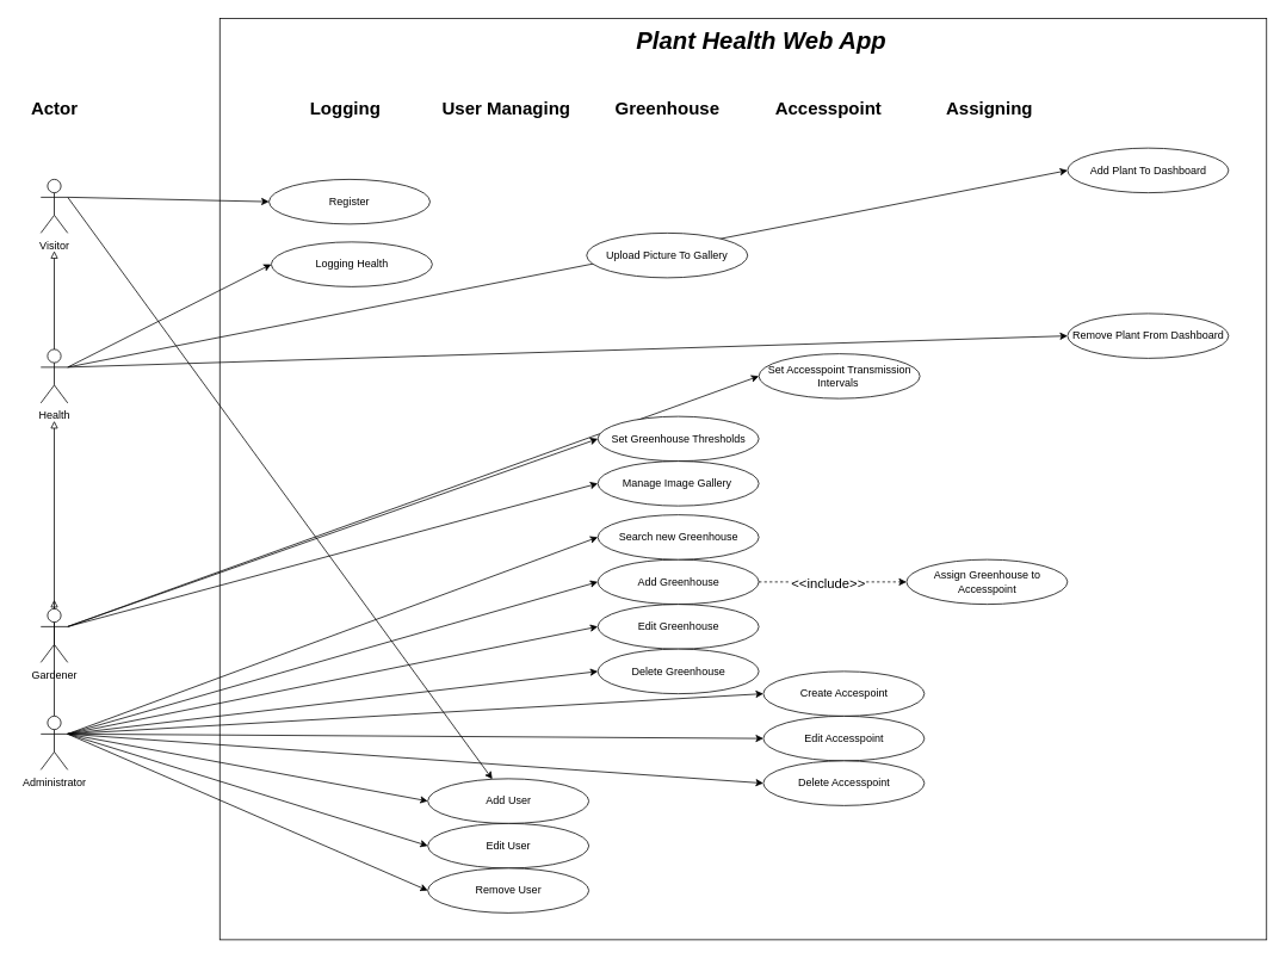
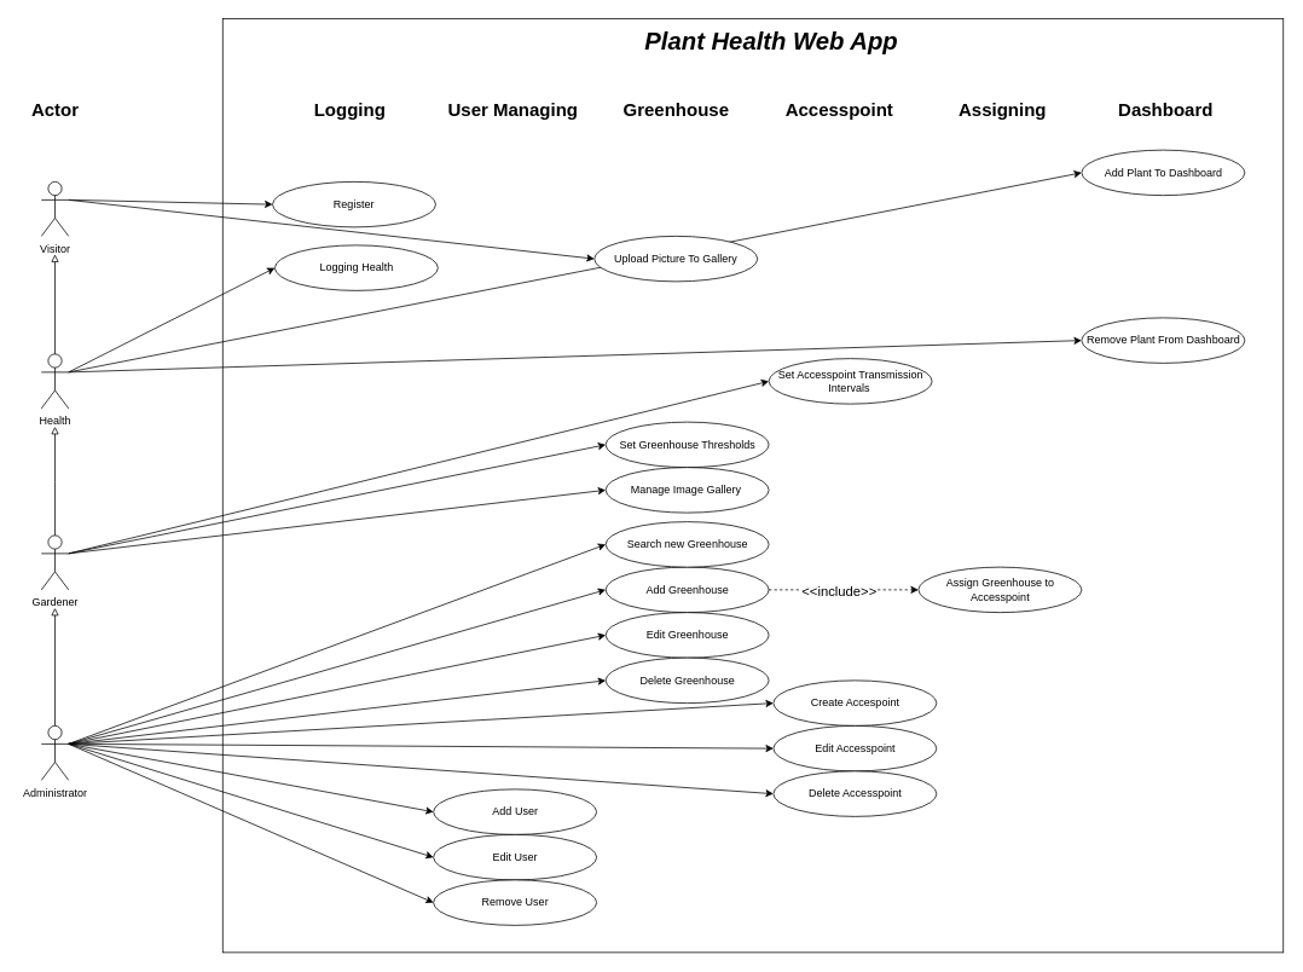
  <mxCell id="0" />
  <mxCell id="1" parent="0" />
  <mxCell id="2" value="" style="rounded=0;whiteSpace=wrap;html=1;direction=south;" parent="1" vertex="1"><mxGeometry x="245" y="20" width="1170" height="1030" as="geometry" /></mxCell>
  <mxCell id="3" style="rounded=0;orthogonalLoop=1;jettySize=auto;html=1;exitX=1;exitY=0.333;exitDx=0;exitDy=0;exitPerimeter=0;entryX=0;entryY=0.5;entryDx=0;entryDy=0;" parent="1" source="14" target="28" edge="1"><mxGeometry relative="1" as="geometry" /></mxCell>
  <mxCell id="4" style="rounded=0;orthogonalLoop=1;jettySize=auto;html=1;exitX=1;exitY=0.333;exitDx=0;exitDy=0;exitPerimeter=0;entryX=0;entryY=0.5;entryDx=0;entryDy=0;" parent="1" source="14" target="29" edge="1"><mxGeometry relative="1" as="geometry" /></mxCell>
  <mxCell id="5" style="rounded=0;orthogonalLoop=1;jettySize=auto;html=1;exitX=1;exitY=0.333;exitDx=0;exitDy=0;exitPerimeter=0;entryX=0;entryY=0.5;entryDx=0;entryDy=0;" parent="1" source="14" target="30" edge="1"><mxGeometry relative="1" as="geometry" /></mxCell>
  <mxCell id="6" style="rounded=0;orthogonalLoop=1;jettySize=auto;html=1;exitX=1;exitY=0.333;exitDx=0;exitDy=0;exitPerimeter=0;entryX=0;entryY=0.5;entryDx=0;entryDy=0;" parent="1" source="14" target="33" edge="1"><mxGeometry relative="1" as="geometry" /></mxCell>
  <mxCell id="7" style="rounded=0;orthogonalLoop=1;jettySize=auto;html=1;exitX=1;exitY=0.333;exitDx=0;exitDy=0;exitPerimeter=0;entryX=0;entryY=0.5;entryDx=0;entryDy=0;" parent="1" source="14" target="34" edge="1"><mxGeometry relative="1" as="geometry" /></mxCell>
  <mxCell id="8" style="rounded=0;orthogonalLoop=1;jettySize=auto;html=1;exitX=1;exitY=0.333;exitDx=0;exitDy=0;exitPerimeter=0;entryX=0;entryY=0.5;entryDx=0;entryDy=0;" parent="1" source="14" target="35" edge="1"><mxGeometry relative="1" as="geometry" /></mxCell>
  <mxCell id="9" style="rounded=0;orthogonalLoop=1;jettySize=auto;html=1;exitX=1;exitY=0.333;exitDx=0;exitDy=0;exitPerimeter=0;entryX=0;entryY=0.5;entryDx=0;entryDy=0;" parent="1" source="14" target="36" edge="1"><mxGeometry relative="1" as="geometry" /></mxCell>
  <mxCell id="10" style="rounded=0;orthogonalLoop=1;jettySize=auto;html=1;exitX=1;exitY=0.333;exitDx=0;exitDy=0;exitPerimeter=0;entryX=0;entryY=0.5;entryDx=0;entryDy=0;" parent="1" source="14" target="37" edge="1"><mxGeometry relative="1" as="geometry" /></mxCell>
  <mxCell id="11" style="rounded=0;orthogonalLoop=1;jettySize=auto;html=1;exitX=1;exitY=0.333;exitDx=0;exitDy=0;exitPerimeter=0;entryX=0;entryY=0.5;entryDx=0;entryDy=0;" parent="1" source="14" target="38" edge="1"><mxGeometry relative="1" as="geometry" /></mxCell>
  <mxCell id="12" style="rounded=0;orthogonalLoop=1;jettySize=auto;html=1;exitX=1;exitY=0.333;exitDx=0;exitDy=0;exitPerimeter=0;entryX=0;entryY=0.5;entryDx=0;entryDy=0;" parent="1" source="14" target="54" edge="1"><mxGeometry relative="1" as="geometry" /></mxCell>
  <mxCell id="13" style="edgeStyle=orthogonalEdgeStyle;rounded=0;orthogonalLoop=1;jettySize=auto;html=1;endArrow=block;endFill=0;" parent="1" source="14" edge="1"><mxGeometry relative="1" as="geometry"><mxPoint x="60" y="670" as="targetPoint" /></mxGeometry></mxCell>
  <mxCell id="14" value="Administrator&lt;br&gt;" style="shape=umlActor;verticalLabelPosition=bottom;verticalAlign=top;html=1;outlineConnect=0;" parent="1" vertex="1"><mxGeometry x="45" y="800" width="30" height="60" as="geometry" /></mxCell>
  <mxCell id="15" style="rounded=0;orthogonalLoop=1;jettySize=auto;html=1;exitX=1;exitY=0.333;exitDx=0;exitDy=0;exitPerimeter=0;entryX=0;entryY=0.5;entryDx=0;entryDy=0;" parent="1" source="19" target="39" edge="1"><mxGeometry relative="1" as="geometry" /></mxCell>
  <mxCell id="16" style="rounded=0;orthogonalLoop=1;jettySize=auto;html=1;exitX=1;exitY=0.333;exitDx=0;exitDy=0;exitPerimeter=0;entryX=0;entryY=0.5;entryDx=0;entryDy=0;" parent="1" source="19" target="40" edge="1"><mxGeometry relative="1" as="geometry" /></mxCell>
  <mxCell id="17" style="rounded=0;orthogonalLoop=1;jettySize=auto;html=1;exitX=1;exitY=0.333;exitDx=0;exitDy=0;exitPerimeter=0;entryX=0;entryY=0.5;entryDx=0;entryDy=0;" parent="1" source="19" target="41" edge="1"><mxGeometry relative="1" as="geometry" /></mxCell>
  <mxCell id="18" style="edgeStyle=orthogonalEdgeStyle;rounded=0;orthogonalLoop=1;jettySize=auto;html=1;endArrow=block;endFill=0;" parent="1" source="19" edge="1"><mxGeometry relative="1" as="geometry"><mxPoint x="60" y="470" as="targetPoint" /></mxGeometry></mxCell>
- <mxCell id="19" value="Gardener" style="shape=umlActor;verticalLabelPosition=bottom;verticalAlign=top;html=1;outlineConnect=0;" parent="1" vertex="1"><mxGeometry x="45" y="680" width="30" height="60" as="geometry" /></mxCell>
+ <mxCell id="19" value="Gardener" style="shape=umlActor;verticalLabelPosition=bottom;verticalAlign=top;html=1;outlineConnect=0;" parent="1" vertex="1"><mxGeometry x="45" y="590" width="30" height="60" as="geometry" /></mxCell>
  <mxCell id="20" style="rounded=0;orthogonalLoop=1;jettySize=auto;html=1;exitX=1;exitY=0.333;exitDx=0;exitDy=0;exitPerimeter=0;entryX=0;entryY=0.5;entryDx=0;entryDy=0;" parent="1" source="24" target="46" edge="1"><mxGeometry relative="1" as="geometry" /></mxCell>
  <mxCell id="21" style="rounded=0;orthogonalLoop=1;jettySize=auto;html=1;exitX=1;exitY=0.333;exitDx=0;exitDy=0;exitPerimeter=0;entryX=0;entryY=0.5;entryDx=0;entryDy=0;" parent="1" source="24" target="42" edge="1"><mxGeometry relative="1" as="geometry" /></mxCell>
  <mxCell id="22" style="rounded=0;orthogonalLoop=1;jettySize=auto;html=1;exitX=1;exitY=0.333;exitDx=0;exitDy=0;exitPerimeter=0;entryX=0;entryY=0.5;entryDx=0;entryDy=0;" parent="1" source="24" target="43" edge="1"><mxGeometry relative="1" as="geometry" /></mxCell>
  <mxCell id="23" style="edgeStyle=orthogonalEdgeStyle;rounded=0;orthogonalLoop=1;jettySize=auto;html=1;endArrow=block;endFill=0;" parent="1" source="24" edge="1"><mxGeometry relative="1" as="geometry"><mxPoint x="60" y="280" as="targetPoint" /></mxGeometry></mxCell>
  <mxCell id="24" value="Health" style="shape=umlActor;verticalLabelPosition=bottom;verticalAlign=top;html=1;outlineConnect=0;" parent="1" vertex="1"><mxGeometry x="45" y="390" width="30" height="60" as="geometry" /></mxCell>
- <mxCell id="25" style="rounded=0;orthogonalLoop=1;jettySize=auto;html=1;exitX=1;exitY=0.333;exitDx=0;exitDy=0;exitPerimeter=0;" parent="1" source="27" target="28" edge="1"><mxGeometry relative="1" as="geometry" /></mxCell>
+ <mxCell id="25" style="rounded=0;orthogonalLoop=1;jettySize=auto;html=1;exitX=1;exitY=0.333;exitDx=0;exitDy=0;exitPerimeter=0;entryX=0;entryY=0.5;entryDx=0;entryDy=0;" parent="1" source="27" target="44" edge="1"><mxGeometry relative="1" as="geometry" /></mxCell>
  <mxCell id="26" style="rounded=0;orthogonalLoop=1;jettySize=auto;html=1;exitX=1;exitY=0.333;exitDx=0;exitDy=0;exitPerimeter=0;entryX=0;entryY=0.5;entryDx=0;entryDy=0;" parent="1" source="27" target="45" edge="1"><mxGeometry relative="1" as="geometry" /></mxCell>
  <mxCell id="27" value="Visitor" style="shape=umlActor;verticalLabelPosition=bottom;verticalAlign=top;html=1;outlineConnect=0;" parent="1" vertex="1"><mxGeometry x="45" y="200" width="30" height="60" as="geometry" /></mxCell>
  <mxCell id="28" value="Add User" style="ellipse;whiteSpace=wrap;html=1;" parent="1" vertex="1"><mxGeometry x="477.5" y="870" width="180" height="50" as="geometry" /></mxCell>
  <mxCell id="29" value="Edit User" style="ellipse;whiteSpace=wrap;html=1;" parent="1" vertex="1"><mxGeometry x="477.5" y="920" width="180" height="50" as="geometry" /></mxCell>
  <mxCell id="30" value="Remove User" style="ellipse;whiteSpace=wrap;html=1;" parent="1" vertex="1"><mxGeometry x="477.5" y="970" width="180" height="50" as="geometry" /></mxCell>
  <mxCell id="31" style="edgeStyle=orthogonalEdgeStyle;rounded=0;orthogonalLoop=1;jettySize=auto;html=1;exitX=1;exitY=0.5;exitDx=0;exitDy=0;entryX=0;entryY=0.5;entryDx=0;entryDy=0;dashed=1;" parent="1" source="33" target="55" edge="1"><mxGeometry relative="1" as="geometry"><Array as="points"><mxPoint x="995" y="650" /><mxPoint x="995" y="650" /></Array></mxGeometry></mxCell>
  <mxCell id="32" value="&lt;font style=&quot;font-size: 15px;&quot;&gt;&amp;lt;&amp;lt;include&amp;gt;&amp;gt;&lt;/font&gt;" style="edgeLabel;html=1;align=center;verticalAlign=middle;resizable=0;points=[];" vertex="1" connectable="0" parent="31"><mxGeometry x="-0.61" relative="1" as="geometry"><mxPoint x="45" as="offset" /></mxGeometry></mxCell>
  <mxCell id="33" value="Add Greenhouse" style="ellipse;whiteSpace=wrap;html=1;" parent="1" vertex="1"><mxGeometry x="667.5" y="625" width="180" height="50" as="geometry" /></mxCell>
  <mxCell id="34" value="Edit Greenhouse" style="ellipse;whiteSpace=wrap;html=1;" parent="1" vertex="1"><mxGeometry x="667.5" y="675" width="180" height="50" as="geometry" /></mxCell>
  <mxCell id="35" value="Create Accespoint" style="ellipse;whiteSpace=wrap;html=1;" parent="1" vertex="1"><mxGeometry x="852.5" y="750" width="180" height="50" as="geometry" /></mxCell>
  <mxCell id="36" value="Edit Accesspoint" style="ellipse;whiteSpace=wrap;html=1;" parent="1" vertex="1"><mxGeometry x="852.5" y="800" width="180" height="50" as="geometry" /></mxCell>
  <mxCell id="37" value="Delete Accesspoint" style="ellipse;whiteSpace=wrap;html=1;" parent="1" vertex="1"><mxGeometry x="852.5" y="850" width="180" height="50" as="geometry" /></mxCell>
  <mxCell id="38" value="Search new Greenhouse" style="ellipse;whiteSpace=wrap;html=1;" parent="1" vertex="1"><mxGeometry x="667.5" y="575" width="180" height="50" as="geometry" /></mxCell>
  <mxCell id="39" value="Set Accesspoint Transmission Intervals&amp;nbsp;" style="ellipse;whiteSpace=wrap;html=1;" parent="1" vertex="1"><mxGeometry x="847.5" y="395" width="180" height="50" as="geometry" /></mxCell>
  <mxCell id="40" value="Set Greenhouse Thresholds" style="ellipse;whiteSpace=wrap;html=1;" parent="1" vertex="1"><mxGeometry x="667.5" y="465" width="180" height="50" as="geometry" /></mxCell>
  <mxCell id="41" value="Manage Image Gallery&amp;nbsp;" style="ellipse;whiteSpace=wrap;html=1;" parent="1" vertex="1"><mxGeometry x="667.5" y="515" width="180" height="50" as="geometry" /></mxCell>
  <mxCell id="42" value="Add Plant To Dashboard" style="ellipse;whiteSpace=wrap;html=1;" parent="1" vertex="1"><mxGeometry x="1192.5" y="165" width="180" height="50" as="geometry" /></mxCell>
  <mxCell id="43" value="Remove Plant From Dashboard" style="ellipse;whiteSpace=wrap;html=1;" parent="1" vertex="1"><mxGeometry x="1192.5" y="350" width="180" height="50" as="geometry" /></mxCell>
  <mxCell id="44" value="Upload Picture To Gallery" style="ellipse;whiteSpace=wrap;html=1;" parent="1" vertex="1"><mxGeometry x="655" y="260" width="180" height="50" as="geometry" /></mxCell>
  <mxCell id="45" value="Register" style="ellipse;whiteSpace=wrap;html=1;" parent="1" vertex="1"><mxGeometry x="300" y="200" width="180" height="50" as="geometry" /></mxCell>
  <mxCell id="46" value="Logging Health" style="ellipse;whiteSpace=wrap;html=1;" parent="1" vertex="1"><mxGeometry x="302.5" y="270" width="180" height="50" as="geometry" /></mxCell>
  <mxCell id="47" value="&lt;font size=&quot;1&quot; style=&quot;&quot;&gt;&lt;b style=&quot;font-size: 20px;&quot;&gt;Actor&lt;/b&gt;&lt;/font&gt;" style="text;html=1;align=center;verticalAlign=middle;resizable=0;points=[];autosize=1;strokeColor=none;fillColor=none;" parent="1" vertex="1"><mxGeometry x="20" y="100" width="80" height="40" as="geometry" /></mxCell>
  <mxCell id="48" value="&lt;font size=&quot;1&quot; style=&quot;&quot;&gt;&lt;b style=&quot;font-size: 20px;&quot;&gt;User Managing&lt;/b&gt;&lt;/font&gt;" style="text;html=1;align=center;verticalAlign=middle;resizable=0;points=[];autosize=1;strokeColor=none;fillColor=none;" parent="1" vertex="1"><mxGeometry x="480" y="100" width="170" height="40" as="geometry" /></mxCell>
  <mxCell id="49" value="&lt;font size=&quot;1&quot; style=&quot;&quot;&gt;&lt;b style=&quot;font-size: 20px;&quot;&gt;Greenhouse&lt;/b&gt;&lt;/font&gt;" style="text;html=1;align=center;verticalAlign=middle;resizable=0;points=[];autosize=1;strokeColor=none;fillColor=none;" parent="1" vertex="1"><mxGeometry x="675" y="100" width="140" height="40" as="geometry" /></mxCell>
  <mxCell id="50" value="&lt;font size=&quot;1&quot; style=&quot;&quot;&gt;&lt;b style=&quot;font-size: 20px;&quot;&gt;Accesspoint&lt;/b&gt;&lt;/font&gt;" style="text;html=1;align=center;verticalAlign=middle;resizable=0;points=[];autosize=1;strokeColor=none;fillColor=none;" parent="1" vertex="1"><mxGeometry x="855" y="100" width="140" height="40" as="geometry" /></mxCell>
  <mxCell id="51" value="&lt;font size=&quot;1&quot; style=&quot;&quot;&gt;&lt;b style=&quot;font-size: 20px;&quot;&gt;Assigning&lt;/b&gt;&lt;/font&gt;" style="text;html=1;align=center;verticalAlign=middle;resizable=0;points=[];autosize=1;strokeColor=none;fillColor=none;" parent="1" vertex="1"><mxGeometry x="1045" y="100" width="120" height="40" as="geometry" /></mxCell>
+ <mxCell id="52" value="&lt;font size=&quot;1&quot; style=&quot;&quot;&gt;&lt;b style=&quot;font-size: 20px;&quot;&gt;Dashboard&lt;/b&gt;&lt;/font&gt;" style="text;html=1;align=center;verticalAlign=middle;resizable=0;points=[];autosize=1;strokeColor=none;fillColor=none;" parent="1" vertex="1"><mxGeometry x="1220" y="100" width="130" height="40" as="geometry" /></mxCell>
  <mxCell id="53" value="&lt;font size=&quot;1&quot; style=&quot;&quot;&gt;&lt;b style=&quot;font-size: 20px;&quot;&gt;Logging&lt;/b&gt;&lt;/font&gt;" style="text;html=1;align=center;verticalAlign=middle;resizable=0;points=[];autosize=1;strokeColor=none;fillColor=none;" parent="1" vertex="1"><mxGeometry x="335" y="100" width="100" height="40" as="geometry" /></mxCell>
  <mxCell id="54" value="Delete Greenhouse" style="ellipse;whiteSpace=wrap;html=1;" parent="1" vertex="1"><mxGeometry x="667.5" y="725" width="180" height="50" as="geometry" /></mxCell>
  <mxCell id="55" value="Assign Greenhouse to Accesspoint" style="ellipse;whiteSpace=wrap;html=1;" parent="1" vertex="1"><mxGeometry x="1012.5" y="625" width="180" height="50" as="geometry" /></mxCell>
  <mxCell id="56" value="&lt;font size=&quot;1&quot; style=&quot;&quot;&gt;&lt;b style=&quot;&quot;&gt;&lt;i style=&quot;font-size: 27px;&quot;&gt;Plant Health Web App&lt;/i&gt;&lt;/b&gt;&lt;/font&gt;" style="text;html=1;align=center;verticalAlign=middle;resizable=0;points=[];autosize=1;strokeColor=none;fillColor=none;" parent="1" vertex="1"><mxGeometry x="700" y="20" width="300" height="50" as="geometry" /></mxCell>
